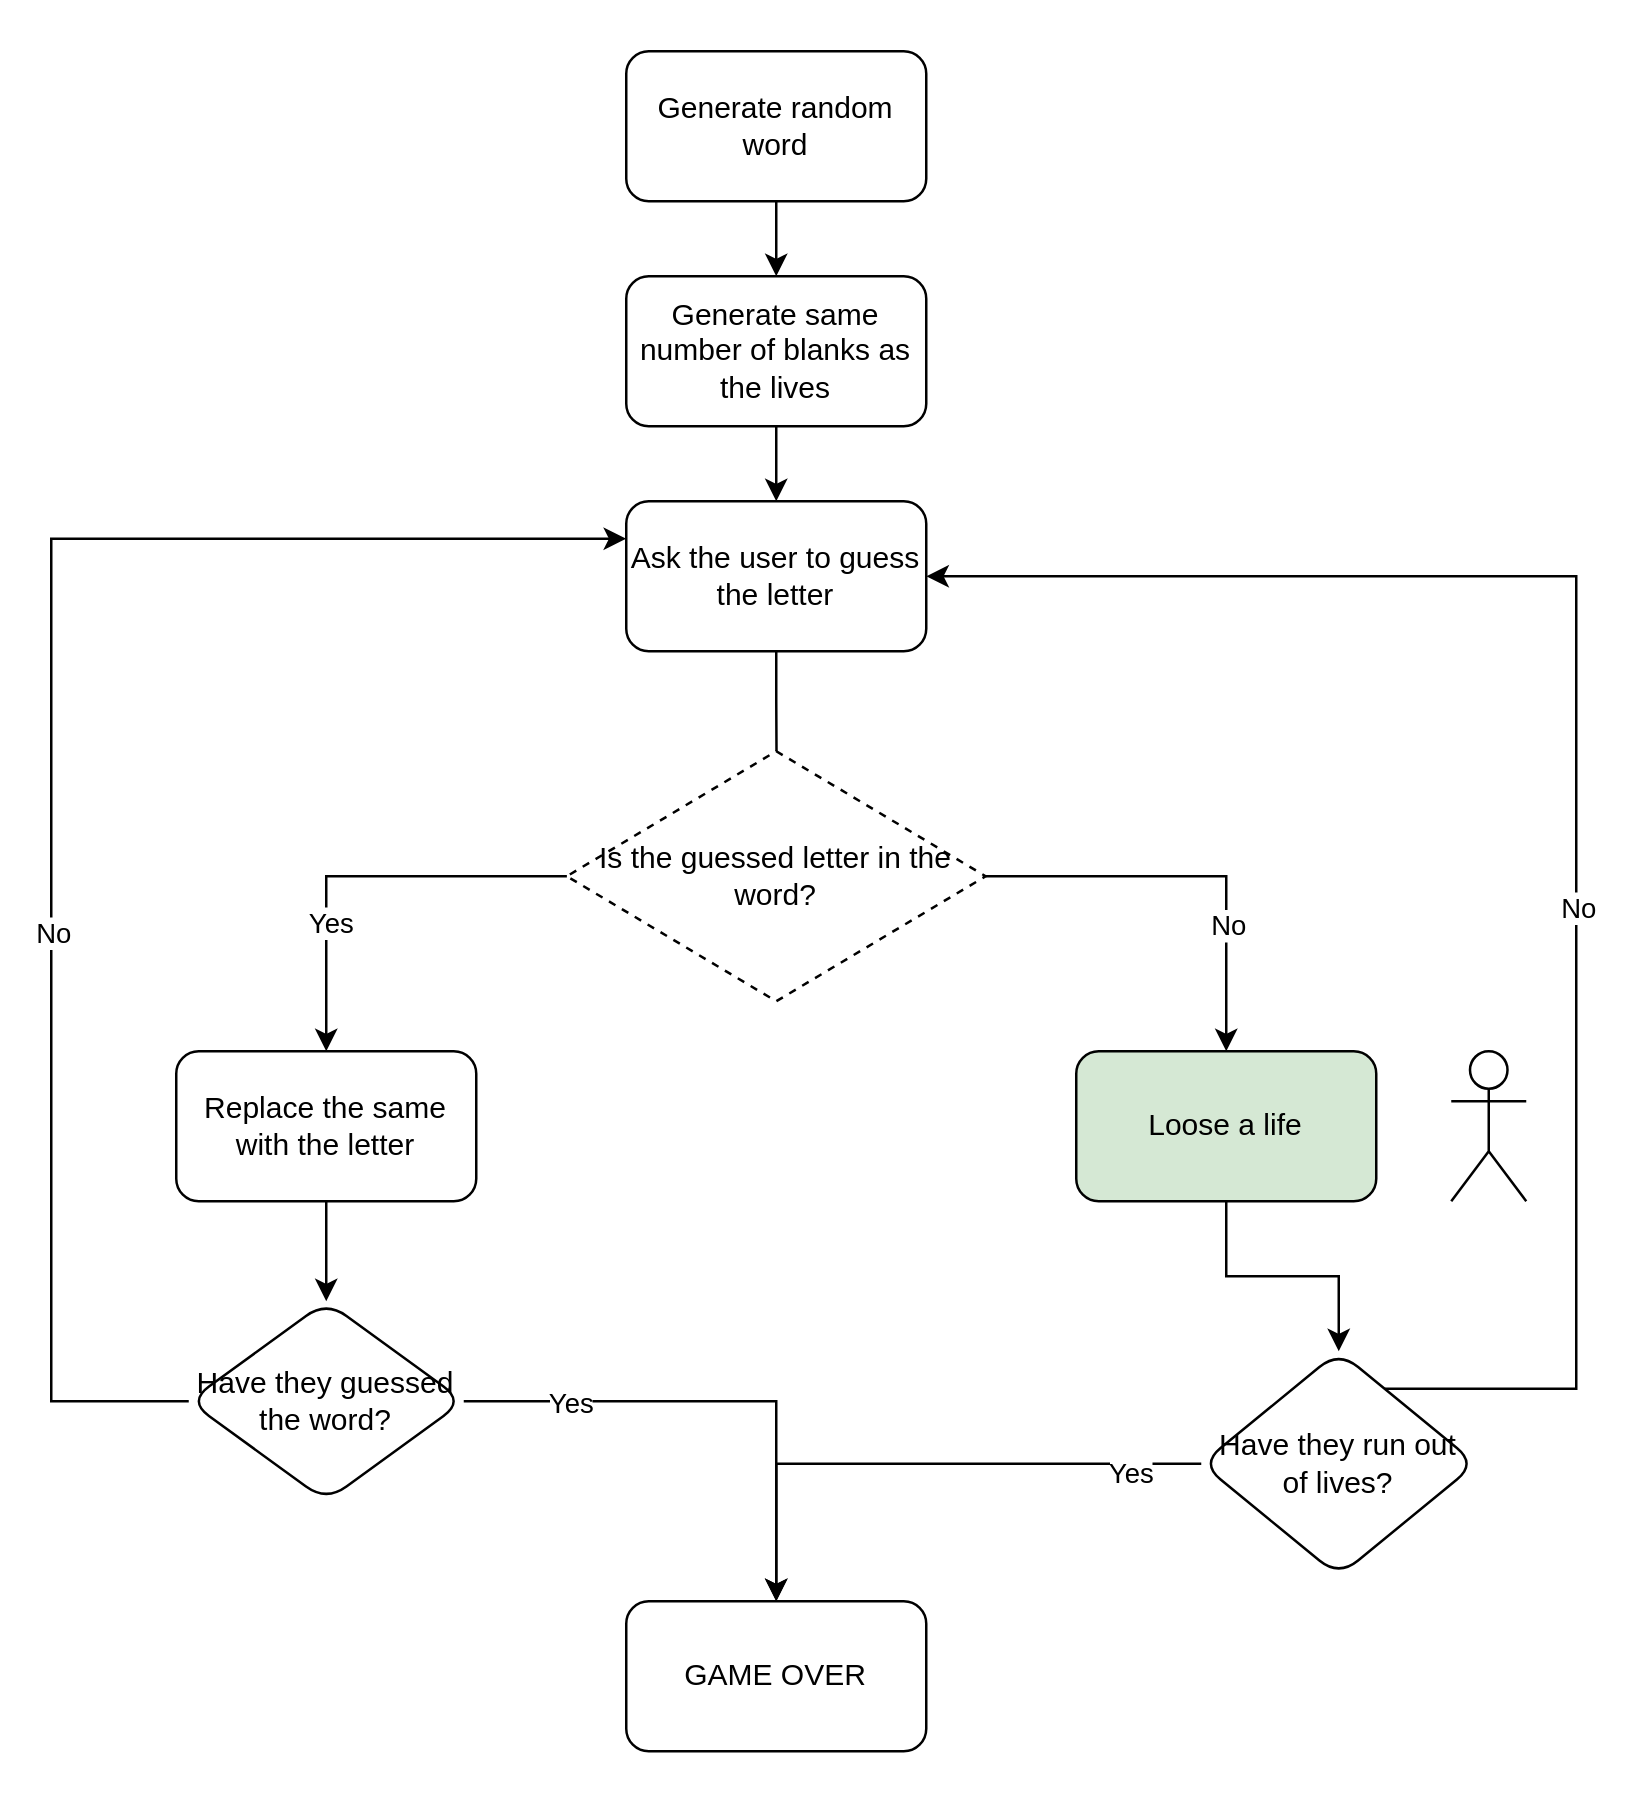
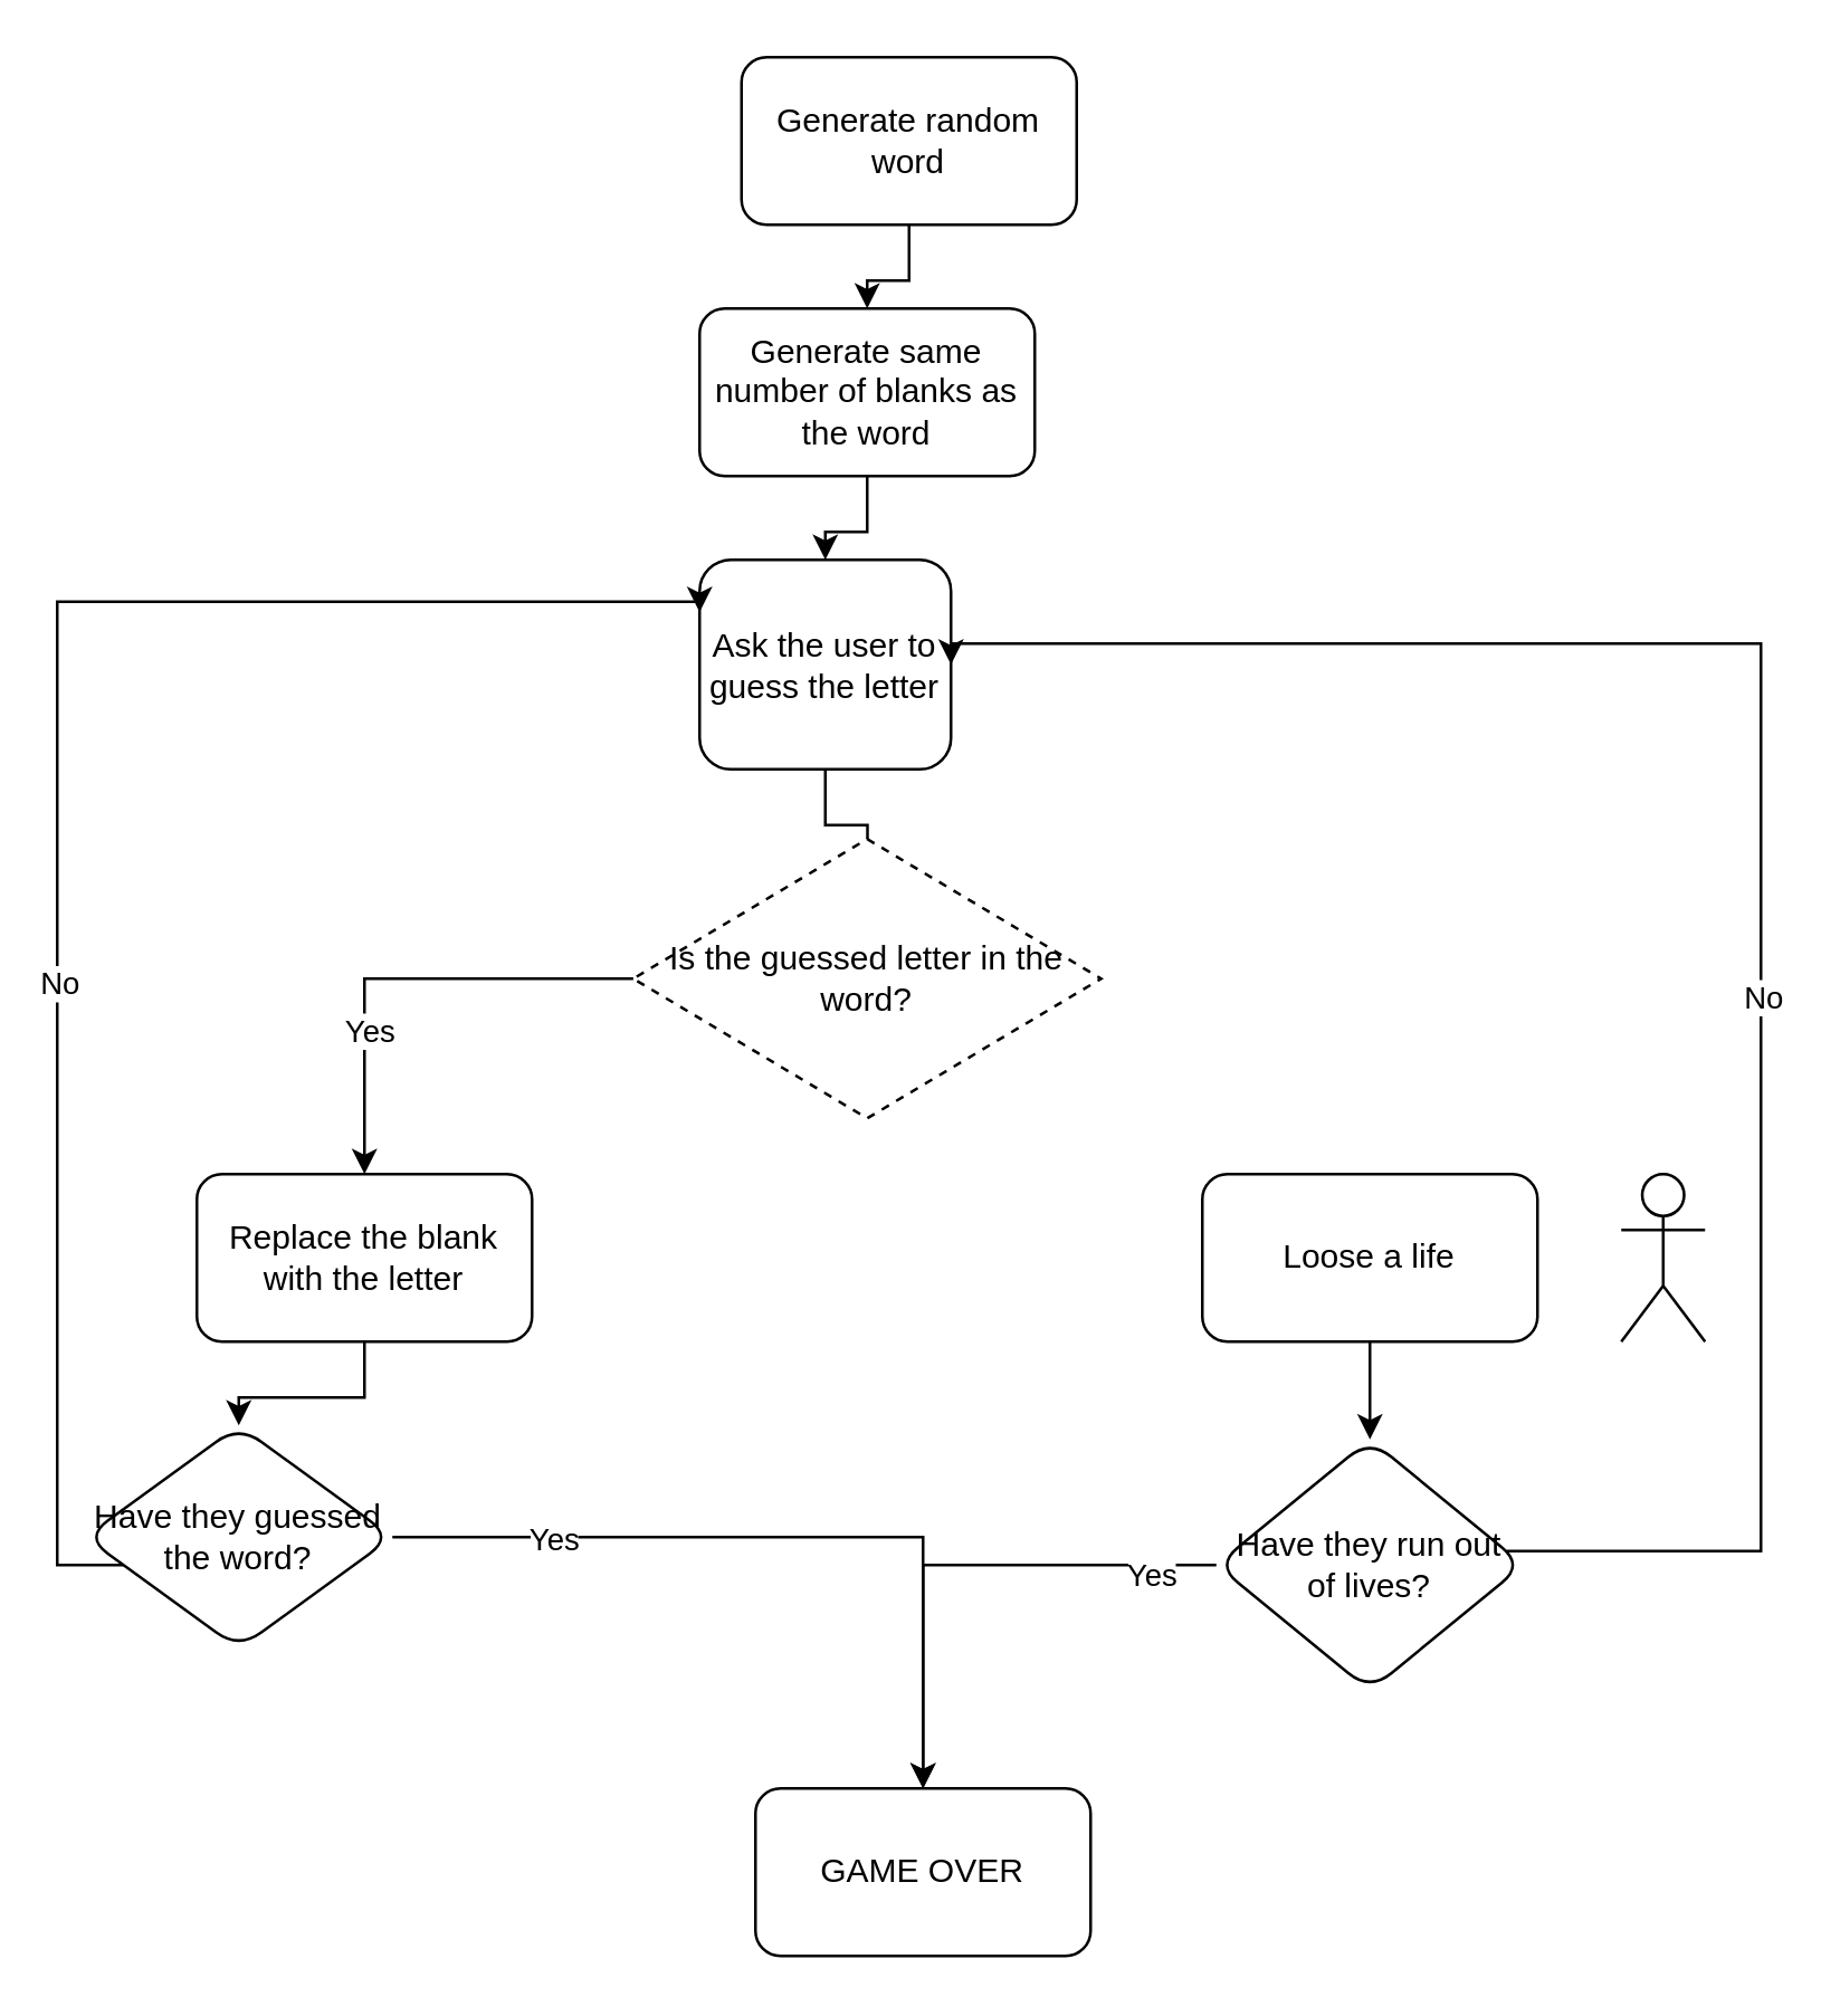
  <mxCell id="0" />
  <mxCell id="1" parent="0" />
  <mxCell id="2" value="" style="edgeStyle=orthogonalEdgeStyle;rounded=0;orthogonalLoop=1;jettySize=auto;html=1;" edge="1" parent="1" source="3" target="5"><mxGeometry relative="1" as="geometry" /></mxCell>
- <mxCell id="3" value="Generate random word" style="rounded=1;whiteSpace=wrap;html=1;" vertex="1" parent="1"><mxGeometry x="250" y="20" width="120" height="60" as="geometry" /></mxCell>
+ <mxCell id="3" value="Generate random word" style="rounded=1;whiteSpace=wrap;html=1;" vertex="1" parent="1"><mxGeometry x="265" y="20" width="120" height="60" as="geometry" /></mxCell>
  <mxCell id="4" value="" style="edgeStyle=orthogonalEdgeStyle;rounded=0;orthogonalLoop=1;jettySize=auto;html=1;" edge="1" parent="1" source="5" target="7"><mxGeometry relative="1" as="geometry" /></mxCell>
- <mxCell id="5" value="Generate same number of blanks as the lives" style="rounded=1;whiteSpace=wrap;html=1;" vertex="1" parent="1"><mxGeometry x="250" y="110" width="120" height="60" as="geometry" /></mxCell>
+ <mxCell id="5" value="Generate same number of blanks as the word" style="rounded=1;whiteSpace=wrap;html=1;" vertex="1" parent="1"><mxGeometry x="250" y="110" width="120" height="60" as="geometry" /></mxCell>
  <mxCell id="6" value="" style="edgeStyle=orthogonalEdgeStyle;rounded=0;orthogonalLoop=1;jettySize=auto;html=1;endArrow=none;" edge="1" parent="1" source="7" target="12"><mxGeometry relative="1" as="geometry" /></mxCell>
- <mxCell id="7" value="Ask the user to guess the letter" style="rounded=1;whiteSpace=wrap;html=1;" vertex="1" parent="1"><mxGeometry x="250" y="200" width="120" height="60" as="geometry" /></mxCell>
+ <mxCell id="7" value="Ask the user to guess the letter" style="rounded=1;whiteSpace=wrap;html=1;" vertex="1" parent="1"><mxGeometry x="250" y="200" width="90" height="75" as="geometry" /></mxCell>
  <mxCell id="8" style="edgeStyle=orthogonalEdgeStyle;rounded=0;orthogonalLoop=1;jettySize=auto;html=1;" edge="1" parent="1" source="12" target="14"><mxGeometry relative="1" as="geometry" /></mxCell>
  <mxCell id="9" value="Yes" style="edgeLabel;html=1;align=center;verticalAlign=middle;resizable=0;points=[];" vertex="1" connectable="0" parent="8"><mxGeometry x="0.387" y="1" relative="1" as="geometry"><mxPoint as="offset" /></mxGeometry></mxCell>
- <mxCell id="10" style="edgeStyle=orthogonalEdgeStyle;rounded=0;orthogonalLoop=1;jettySize=auto;html=1;" edge="1" parent="1" source="12" target="16"><mxGeometry relative="1" as="geometry" /></mxCell>
- <mxCell id="11" value="No" style="edgeLabel;html=1;align=center;verticalAlign=middle;resizable=0;points=[];" vertex="1" connectable="0" parent="10"><mxGeometry x="0.266" y="-1" relative="1" as="geometry"><mxPoint x="1" y="11" as="offset" /></mxGeometry></mxCell>
  <mxCell id="12" value="Is the guessed letter in the word?" style="rhombus;whiteSpace=wrap;html=1;dashed=1;" vertex="1" parent="1"><mxGeometry x="226.25" y="300" width="167.5" height="100" as="geometry" /></mxCell>
  <mxCell id="13" value="" style="edgeStyle=orthogonalEdgeStyle;rounded=0;orthogonalLoop=1;jettySize=auto;html=1;" edge="1" parent="1" source="14" target="22"><mxGeometry relative="1" as="geometry" /></mxCell>
- <mxCell id="14" value="Replace the same with the letter" style="rounded=1;whiteSpace=wrap;html=1;" vertex="1" parent="1"><mxGeometry x="70" y="420" width="120" height="60" as="geometry" /></mxCell>
+ <mxCell id="14" value="Replace the blank with the letter" style="rounded=1;whiteSpace=wrap;html=1;" vertex="1" parent="1"><mxGeometry x="70" y="420" width="120" height="60" as="geometry" /></mxCell>
  <mxCell id="15" value="" style="edgeStyle=orthogonalEdgeStyle;rounded=0;orthogonalLoop=1;jettySize=auto;html=1;" edge="1" parent="1" source="16" target="27"><mxGeometry relative="1" as="geometry" /></mxCell>
- <mxCell id="16" value="Loose a life" style="rounded=1;whiteSpace=wrap;html=1;fillColor=#d5e8d4;" vertex="1" parent="1"><mxGeometry x="430" y="420" width="120" height="60" as="geometry" /></mxCell>
+ <mxCell id="16" value="Loose a life" style="rounded=1;whiteSpace=wrap;html=1;" vertex="1" parent="1"><mxGeometry x="430" y="420" width="120" height="60" as="geometry" /></mxCell>
  <mxCell id="17" value="" style="shape=umlActor;verticalLabelPosition=bottom;verticalAlign=top;html=1;outlineConnect=0;" vertex="1" parent="1"><mxGeometry x="580" y="420" width="30" height="60" as="geometry" /></mxCell>
  <mxCell id="18" style="edgeStyle=orthogonalEdgeStyle;rounded=0;orthogonalLoop=1;jettySize=auto;html=1;entryX=0;entryY=0.25;entryDx=0;entryDy=0;" edge="1" parent="1" source="22" target="7"><mxGeometry relative="1" as="geometry"><Array as="points"><mxPoint x="20" y="560" /><mxPoint x="20" y="215" /></Array></mxGeometry></mxCell>
  <mxCell id="19" value="No" style="edgeLabel;html=1;align=center;verticalAlign=middle;resizable=0;points=[];" vertex="1" connectable="0" parent="18"><mxGeometry x="-0.23" relative="1" as="geometry"><mxPoint as="offset" /></mxGeometry></mxCell>
  <mxCell id="20" style="edgeStyle=orthogonalEdgeStyle;rounded=0;orthogonalLoop=1;jettySize=auto;html=1;entryX=0.5;entryY=0;entryDx=0;entryDy=0;" edge="1" parent="1" source="22" target="28"><mxGeometry relative="1" as="geometry" /></mxCell>
  <mxCell id="21" value="Yes" style="edgeLabel;html=1;align=center;verticalAlign=middle;resizable=0;points=[];" vertex="1" connectable="0" parent="20"><mxGeometry x="-0.592" relative="1" as="geometry"><mxPoint as="offset" /></mxGeometry></mxCell>
- <mxCell id="22" value="Have they guessed the word?" style="rhombus;whiteSpace=wrap;html=1;rounded=1;" vertex="1" parent="1"><mxGeometry x="75" y="520" width="110" height="80" as="geometry" /></mxCell>
+ <mxCell id="22" value="Have they guessed the word?" style="rhombus;whiteSpace=wrap;html=1;rounded=1;" vertex="1" parent="1"><mxGeometry x="30" y="510" width="110" height="80" as="geometry" /></mxCell>
  <mxCell id="23" style="edgeStyle=orthogonalEdgeStyle;rounded=0;orthogonalLoop=1;jettySize=auto;html=1;entryX=1;entryY=0.5;entryDx=0;entryDy=0;" edge="1" parent="1" source="27" target="7"><mxGeometry relative="1" as="geometry"><Array as="points"><mxPoint x="630" y="555" /><mxPoint x="630" y="230" /></Array></mxGeometry></mxCell>
  <mxCell id="24" value="No" style="edgeLabel;html=1;align=center;verticalAlign=middle;resizable=0;points=[];" vertex="1" connectable="0" parent="23"><mxGeometry x="-0.186" relative="1" as="geometry"><mxPoint as="offset" /></mxGeometry></mxCell>
  <mxCell id="25" style="edgeStyle=orthogonalEdgeStyle;rounded=0;orthogonalLoop=1;jettySize=auto;html=1;entryX=0.5;entryY=0;entryDx=0;entryDy=0;" edge="1" parent="1" source="27" target="28"><mxGeometry relative="1" as="geometry" /></mxCell>
  <mxCell id="26" value="Yes" style="edgeLabel;html=1;align=center;verticalAlign=middle;resizable=0;points=[];" vertex="1" connectable="0" parent="25"><mxGeometry x="-0.744" y="3" relative="1" as="geometry"><mxPoint as="offset" /></mxGeometry></mxCell>
- <mxCell id="27" value="Have they run out of lives?" style="rhombus;whiteSpace=wrap;html=1;rounded=1;" vertex="1" parent="1"><mxGeometry x="480" y="540" width="110" height="90" as="geometry" /></mxCell>
- <mxCell id="28" value="GAME OVER" style="rounded=1;whiteSpace=wrap;html=1;" vertex="1" parent="1"><mxGeometry x="250" y="640" width="120" height="60" as="geometry" /></mxCell>
+ <mxCell id="27" value="Have they run out of lives?" style="rhombus;whiteSpace=wrap;html=1;rounded=1;" vertex="1" parent="1"><mxGeometry x="435" y="515" width="110" height="90" as="geometry" /></mxCell>
+ <mxCell id="28" value="GAME OVER" style="rounded=1;whiteSpace=wrap;html=1;" vertex="1" parent="1"><mxGeometry x="270" y="640" width="120" height="60" as="geometry" /></mxCell>
